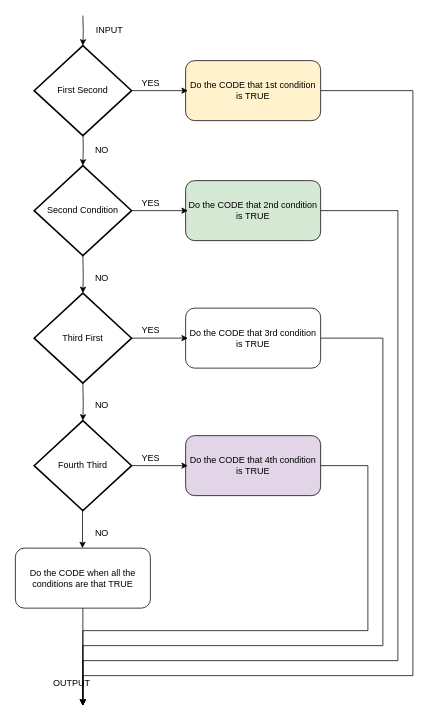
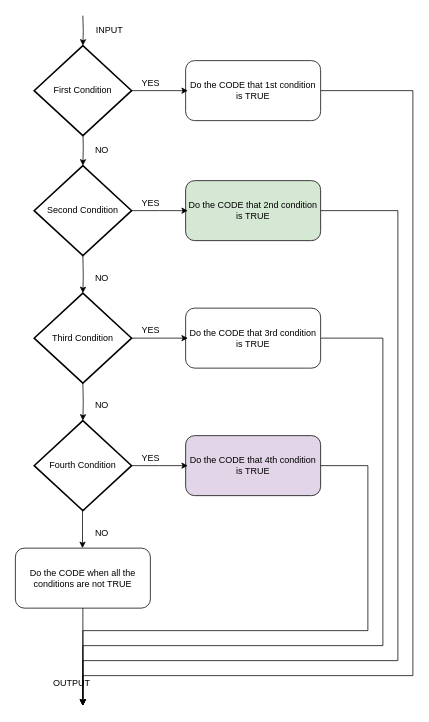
  <mxCell id="0" />
  <mxCell id="1" parent="0" />
  <mxCell id="2" style="edgeStyle=orthogonalEdgeStyle;rounded=0;orthogonalLoop=1;jettySize=auto;html=1;exitX=1;exitY=0.5;exitDx=0;exitDy=0;" edge="1" parent="1" source="3"><mxGeometry relative="1" as="geometry"><mxPoint x="110" y="940" as="targetPoint" /><Array as="points"><mxPoint x="550" y="120" /><mxPoint x="550" y="900" /><mxPoint x="110" y="900" /></Array></mxGeometry></mxCell>
- <mxCell id="3" value="Do the CODE that 1st condition is TRUE" style="rounded=1;whiteSpace=wrap;html=1;fillColor=#fff2cc;" vertex="1" parent="1"><mxGeometry x="247" y="80" width="180" height="80" as="geometry" /></mxCell>
+ <mxCell id="3" value="Do the CODE that 1st condition is TRUE" style="rounded=1;whiteSpace=wrap;html=1;" vertex="1" parent="1"><mxGeometry x="247" y="80" width="180" height="80" as="geometry" /></mxCell>
  <mxCell id="4" value="" style="edgeStyle=orthogonalEdgeStyle;rounded=0;orthogonalLoop=1;jettySize=auto;html=1;" edge="1" parent="1"><mxGeometry relative="1" as="geometry"><mxPoint x="160" y="120" as="sourcePoint" /><mxPoint x="250" y="120" as="targetPoint" /></mxGeometry></mxCell>
  <mxCell id="5" style="edgeStyle=orthogonalEdgeStyle;rounded=0;orthogonalLoop=1;jettySize=auto;html=1;exitX=0.5;exitY=1;exitDx=0;exitDy=0;exitPerimeter=0;" edge="1" parent="1" target="10"><mxGeometry relative="1" as="geometry"><mxPoint x="110" y="170" as="sourcePoint" /></mxGeometry></mxCell>
  <mxCell id="6" value="YES" style="text;html=1;align=center;verticalAlign=middle;resizable=0;points=[];autosize=1;strokeColor=none;" vertex="1" parent="1"><mxGeometry x="180" y="100" width="40" height="20" as="geometry" /></mxCell>
  <mxCell id="7" style="edgeStyle=orthogonalEdgeStyle;rounded=0;orthogonalLoop=1;jettySize=auto;html=1;exitX=1;exitY=0.5;exitDx=0;exitDy=0;" edge="1" parent="1" source="8"><mxGeometry relative="1" as="geometry"><mxPoint x="110" y="940" as="targetPoint" /><Array as="points"><mxPoint x="530" y="280" /><mxPoint x="530" y="880" /><mxPoint x="110" y="880" /></Array></mxGeometry></mxCell>
  <mxCell id="8" value="&lt;span&gt;Do the CODE that 2nd condition is TRUE&lt;/span&gt;" style="rounded=1;whiteSpace=wrap;html=1;fillColor=#d5e8d4;" vertex="1" parent="1"><mxGeometry x="247" y="240" width="180" height="80" as="geometry" /></mxCell>
  <mxCell id="9" value="" style="edgeStyle=orthogonalEdgeStyle;rounded=0;orthogonalLoop=1;jettySize=auto;html=1;" edge="1" source="10" parent="1"><mxGeometry relative="1" as="geometry"><mxPoint x="250" y="280" as="targetPoint" /></mxGeometry></mxCell>
  <mxCell id="10" value="Second Condition" style="strokeWidth=2;html=1;shape=mxgraph.flowchart.decision;whiteSpace=wrap;" vertex="1" parent="1"><mxGeometry x="45" y="220" width="130" height="120" as="geometry" /></mxCell>
  <mxCell id="11" value="YES" style="text;html=1;align=center;verticalAlign=middle;resizable=0;points=[];autosize=1;strokeColor=none;" vertex="1" parent="1"><mxGeometry x="180" y="260" width="40" height="20" as="geometry" /></mxCell>
  <mxCell id="12" value="NO" style="text;html=1;align=center;verticalAlign=middle;resizable=0;points=[];autosize=1;strokeColor=none;" vertex="1" parent="1"><mxGeometry x="120" y="190" width="30" height="20" as="geometry" /></mxCell>
  <mxCell id="13" style="edgeStyle=orthogonalEdgeStyle;rounded=0;orthogonalLoop=1;jettySize=auto;html=1;entryX=0.5;entryY=0;entryDx=0;entryDy=0;entryPerimeter=0;" edge="1" parent="1" target="14"><mxGeometry relative="1" as="geometry"><mxPoint x="110" y="50" as="targetPoint" /><mxPoint x="110" y="20" as="sourcePoint" /><Array as="points" /></mxGeometry></mxCell>
- <mxCell id="14" value="First Second" style="strokeWidth=2;html=1;shape=mxgraph.flowchart.decision;whiteSpace=wrap;" vertex="1" parent="1"><mxGeometry x="45" y="60" width="130" height="120" as="geometry" /></mxCell>
+ <mxCell id="14" value="First Condition" style="strokeWidth=2;html=1;shape=mxgraph.flowchart.decision;whiteSpace=wrap;" vertex="1" parent="1"><mxGeometry x="45" y="60" width="130" height="120" as="geometry" /></mxCell>
  <mxCell id="15" value="INPUT" style="text;html=1;align=center;verticalAlign=middle;resizable=0;points=[];autosize=1;strokeColor=none;" vertex="1" parent="1"><mxGeometry x="120" y="30" width="50" height="20" as="geometry" /></mxCell>
  <mxCell id="16" style="edgeStyle=orthogonalEdgeStyle;rounded=0;orthogonalLoop=1;jettySize=auto;html=1;exitX=0.5;exitY=1;exitDx=0;exitDy=0;exitPerimeter=0;" edge="1" parent="1" target="20"><mxGeometry relative="1" as="geometry"><mxPoint x="110" y="340" as="sourcePoint" /></mxGeometry></mxCell>
  <mxCell id="17" style="edgeStyle=orthogonalEdgeStyle;rounded=0;orthogonalLoop=1;jettySize=auto;html=1;exitX=1;exitY=0.5;exitDx=0;exitDy=0;" edge="1" parent="1" source="18"><mxGeometry relative="1" as="geometry"><mxPoint x="110" y="940" as="targetPoint" /><Array as="points"><mxPoint x="510" y="450" /><mxPoint x="510" y="860" /><mxPoint x="110" y="860" /></Array></mxGeometry></mxCell>
  <mxCell id="18" value="&lt;span&gt;Do the CODE that 3rd condition is TRUE&lt;/span&gt;" style="rounded=1;whiteSpace=wrap;html=1;" vertex="1" parent="1"><mxGeometry x="247" y="410" width="180" height="80" as="geometry" /></mxCell>
  <mxCell id="19" value="" style="edgeStyle=orthogonalEdgeStyle;rounded=0;orthogonalLoop=1;jettySize=auto;html=1;" edge="1" parent="1" source="20"><mxGeometry relative="1" as="geometry"><mxPoint x="250" y="450" as="targetPoint" /></mxGeometry></mxCell>
- <mxCell id="20" value="Third First" style="strokeWidth=2;html=1;shape=mxgraph.flowchart.decision;whiteSpace=wrap;" vertex="1" parent="1"><mxGeometry x="45" y="390" width="130" height="120" as="geometry" /></mxCell>
+ <mxCell id="20" value="Third Condition" style="strokeWidth=2;html=1;shape=mxgraph.flowchart.decision;whiteSpace=wrap;" vertex="1" parent="1"><mxGeometry x="45" y="390" width="130" height="120" as="geometry" /></mxCell>
  <mxCell id="21" value="YES" style="text;html=1;align=center;verticalAlign=middle;resizable=0;points=[];autosize=1;strokeColor=none;" vertex="1" parent="1"><mxGeometry x="180" y="430" width="40" height="20" as="geometry" /></mxCell>
  <mxCell id="22" value="NO" style="text;html=1;align=center;verticalAlign=middle;resizable=0;points=[];autosize=1;strokeColor=none;" vertex="1" parent="1"><mxGeometry x="120" y="360" width="30" height="20" as="geometry" /></mxCell>
  <mxCell id="23" style="edgeStyle=orthogonalEdgeStyle;rounded=0;orthogonalLoop=1;jettySize=auto;html=1;exitX=0.5;exitY=1;exitDx=0;exitDy=0;exitPerimeter=0;" edge="1" parent="1" target="27"><mxGeometry relative="1" as="geometry"><mxPoint x="110" y="510" as="sourcePoint" /></mxGeometry></mxCell>
  <mxCell id="24" style="edgeStyle=orthogonalEdgeStyle;rounded=0;orthogonalLoop=1;jettySize=auto;html=1;exitX=1;exitY=0.5;exitDx=0;exitDy=0;" edge="1" parent="1" source="25"><mxGeometry relative="1" as="geometry"><mxPoint x="110" y="940" as="targetPoint" /><Array as="points"><mxPoint x="490" y="620" /><mxPoint x="490" y="840" /><mxPoint x="110" y="840" /></Array></mxGeometry></mxCell>
  <mxCell id="25" value="&lt;span&gt;Do the CODE that 4th condition is TRUE&lt;/span&gt;" style="rounded=1;whiteSpace=wrap;html=1;fillColor=#e1d5e7;" vertex="1" parent="1"><mxGeometry x="247" y="580" width="180" height="80" as="geometry" /></mxCell>
  <mxCell id="26" value="" style="edgeStyle=orthogonalEdgeStyle;rounded=0;orthogonalLoop=1;jettySize=auto;html=1;" edge="1" parent="1" source="27"><mxGeometry relative="1" as="geometry"><mxPoint x="250" y="620" as="targetPoint" /></mxGeometry></mxCell>
- <mxCell id="27" value="Fourth Third" style="strokeWidth=2;html=1;shape=mxgraph.flowchart.decision;whiteSpace=wrap;" vertex="1" parent="1"><mxGeometry x="45" y="560" width="130" height="120" as="geometry" /></mxCell>
+ <mxCell id="27" value="Fourth Condition" style="strokeWidth=2;html=1;shape=mxgraph.flowchart.decision;whiteSpace=wrap;" vertex="1" parent="1"><mxGeometry x="45" y="560" width="130" height="120" as="geometry" /></mxCell>
  <mxCell id="28" value="YES" style="text;html=1;align=center;verticalAlign=middle;resizable=0;points=[];autosize=1;strokeColor=none;" vertex="1" parent="1"><mxGeometry x="180" y="600" width="40" height="20" as="geometry" /></mxCell>
  <mxCell id="29" value="NO" style="text;html=1;align=center;verticalAlign=middle;resizable=0;points=[];autosize=1;strokeColor=none;" vertex="1" parent="1"><mxGeometry x="120" y="530" width="30" height="20" as="geometry" /></mxCell>
  <mxCell id="30" value="OUTPUT" style="text;html=1;align=center;verticalAlign=middle;resizable=0;points=[];autosize=1;strokeColor=none;" vertex="1" parent="1"><mxGeometry x="65" y="900" width="60" height="20" as="geometry" /></mxCell>
  <mxCell id="31" value="NO" style="text;html=1;align=center;verticalAlign=middle;resizable=0;points=[];autosize=1;strokeColor=none;" vertex="1" parent="1"><mxGeometry x="120" y="700" width="30" height="20" as="geometry" /></mxCell>
  <mxCell id="32" style="edgeStyle=orthogonalEdgeStyle;rounded=0;orthogonalLoop=1;jettySize=auto;html=1;exitX=0.5;exitY=1;exitDx=0;exitDy=0;exitPerimeter=0;" edge="1" parent="1"><mxGeometry relative="1" as="geometry"><mxPoint x="109.5" y="680" as="sourcePoint" /><mxPoint x="109.5" y="730" as="targetPoint" /></mxGeometry></mxCell>
- <mxCell id="33" value="&lt;span&gt;Do the CODE when all the conditions are that TRUE&lt;/span&gt;" style="rounded=1;whiteSpace=wrap;html=1;" vertex="1" parent="1"><mxGeometry x="20" y="730" width="180" height="80" as="geometry" /></mxCell>
+ <mxCell id="33" value="&lt;span&gt;Do the CODE when all the conditions are not TRUE&lt;/span&gt;" style="rounded=1;whiteSpace=wrap;html=1;" vertex="1" parent="1"><mxGeometry x="20" y="730" width="180" height="80" as="geometry" /></mxCell>
  <mxCell id="34" style="edgeStyle=orthogonalEdgeStyle;rounded=0;orthogonalLoop=1;jettySize=auto;html=1;" edge="1" parent="1"><mxGeometry relative="1" as="geometry"><mxPoint x="110" y="810" as="sourcePoint" /><mxPoint x="110" y="940" as="targetPoint" /></mxGeometry></mxCell>
